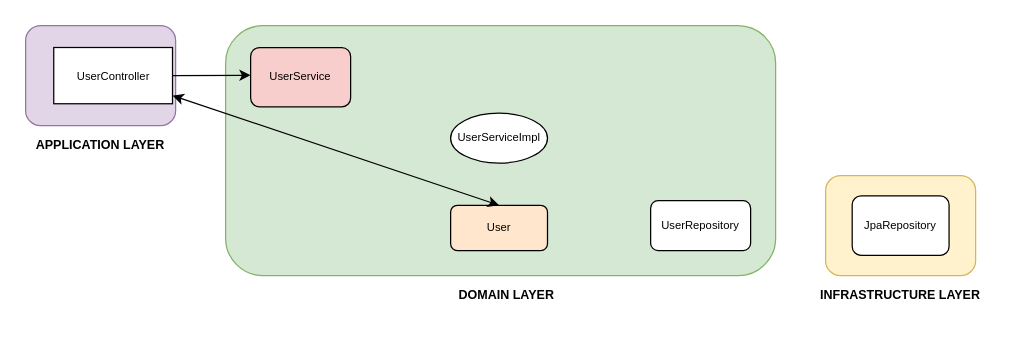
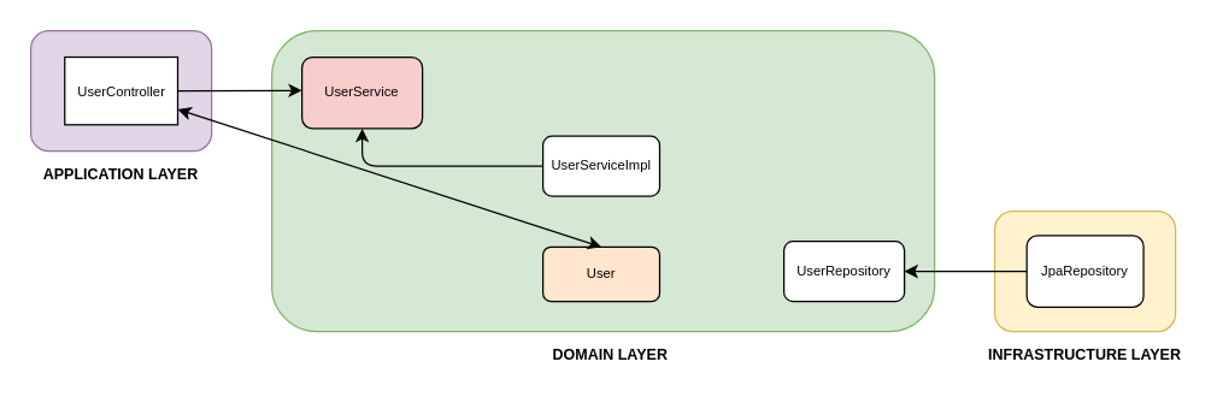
  <mxCell id="0" />
  <mxCell id="1" parent="0" />
  <mxCell id="2" value="" style="rounded=1;whiteSpace=wrap;html=1;fillColor=#e1d5e7;strokeColor=#9673a6;" vertex="1" parent="1"><mxGeometry x="20" y="20" width="120" height="80" as="geometry" /></mxCell>
  <mxCell id="3" value="" style="rounded=1;whiteSpace=wrap;html=1;fillColor=#d5e8d4;strokeColor=#82b366;" vertex="1" parent="1"><mxGeometry x="180" y="20" width="440" height="200" as="geometry" /></mxCell>
  <mxCell id="4" value="" style="rounded=1;whiteSpace=wrap;html=1;fillColor=#fff2cc;strokeColor=#d6b656;" vertex="1" parent="1"><mxGeometry x="660" y="140" width="120" height="80" as="geometry" /></mxCell>
  <mxCell id="5" value="&lt;font style=&quot;font-size: 10px;&quot;&gt;&lt;b&gt;APPLICATION LAYER&lt;/b&gt;&lt;/font&gt;" style="text;html=1;strokeColor=none;fillColor=none;align=center;verticalAlign=middle;whiteSpace=wrap;rounded=0;" vertex="1" parent="1"><mxGeometry x="20" y="100" width="120" height="30" as="geometry" /></mxCell>
  <mxCell id="6" value="&lt;font style=&quot;font-size: 10px;&quot;&gt;&lt;b&gt;DOMAIN LAYER&lt;/b&gt;&lt;/font&gt;" style="text;html=1;strokeColor=none;fillColor=none;align=center;verticalAlign=middle;whiteSpace=wrap;rounded=0;" vertex="1" parent="1"><mxGeometry x="345" y="220" width="120" height="30" as="geometry" /></mxCell>
  <mxCell id="7" value="&lt;font style=&quot;font-size: 10px;&quot;&gt;&lt;b&gt;INFRASTRUCTURE LAYER&lt;/b&gt;&lt;/font&gt;" style="text;html=1;strokeColor=none;fillColor=none;align=center;verticalAlign=middle;whiteSpace=wrap;rounded=0;" vertex="1" parent="1"><mxGeometry x="650" y="220" width="140" height="30" as="geometry" /></mxCell>
- <mxCell id="8" value="&lt;font size=&quot;1&quot; style=&quot;&quot;&gt;&lt;span style=&quot;font-size: 9px;&quot;&gt;UserController&lt;/span&gt;&lt;/font&gt;" style="rounded=0;whiteSpace=wrap;html=1;fontSize=10;" vertex="1" parent="1"><mxGeometry x="42.5" y="37.5" width="95" height="45" as="geometry" /></mxCell>
+ <mxCell id="8" value="&lt;font size=&quot;1&quot; style=&quot;&quot;&gt;&lt;span style=&quot;font-size: 9px;&quot;&gt;UserController&lt;/span&gt;&lt;/font&gt;" style="rounded=0;whiteSpace=wrap;html=1;fontSize=10;" vertex="1" parent="1"><mxGeometry x="42.5" y="37.5" width="75" height="45" as="geometry" /></mxCell>
  <mxCell id="9" value="UserService" style="rounded=1;whiteSpace=wrap;html=1;fontSize=9;fillColor=#f8cecc;" vertex="1" parent="1"><mxGeometry x="200" y="37.5" width="80" height="47.5" as="geometry" /></mxCell>
- <mxCell id="10" value="UserServiceImpl" style="ellipse;whiteSpace=wrap;html=1;fontSize=9;" vertex="1" parent="1"><mxGeometry x="360" y="90" width="77.5" height="40" as="geometry" /></mxCell>
+ <mxCell id="10" value="UserServiceImpl" style="rounded=1;whiteSpace=wrap;html=1;fontSize=9;" vertex="1" parent="1"><mxGeometry x="360" y="90" width="77.5" height="40" as="geometry" /></mxCell>
  <mxCell id="11" value="User" style="rounded=1;whiteSpace=wrap;html=1;fontSize=9;fillColor=#ffe6cc;" vertex="1" parent="1"><mxGeometry x="360" y="163.75" width="77.5" height="36.25" as="geometry" /></mxCell>
  <mxCell id="12" value="UserRepository" style="rounded=1;whiteSpace=wrap;html=1;fontSize=9;" vertex="1" parent="1"><mxGeometry x="520" y="160" width="80" height="40" as="geometry" /></mxCell>
  <mxCell id="13" value="JpaRepository" style="rounded=1;whiteSpace=wrap;html=1;fontSize=9;" vertex="1" parent="1"><mxGeometry x="681.25" y="156.25" width="77.5" height="47.5" as="geometry" /></mxCell>
  <mxCell id="14" value="" style="endArrow=classic;html=1;rounded=0;fontSize=9;exitX=1;exitY=0.5;exitDx=0;exitDy=0;entryX=0;entryY=0.468;entryDx=0;entryDy=0;entryPerimeter=0;" edge="1" parent="1" source="8" target="9"><mxGeometry width="50" height="50" relative="1" as="geometry"><mxPoint x="150" y="60" as="sourcePoint" /><mxPoint x="170" y="60" as="targetPoint" /></mxGeometry></mxCell>
+ <mxCell id="15" value="" style="endArrow=classic;html=1;rounded=1;fontSize=9;entryX=0.5;entryY=1;entryDx=0;entryDy=0;exitX=0;exitY=0.5;exitDx=0;exitDy=0;" edge="1" parent="1" source="10" target="9"><mxGeometry width="50" height="50" relative="1" as="geometry"><mxPoint x="250" y="180" as="sourcePoint" /><mxPoint x="300" y="130" as="targetPoint" /><Array as="points"><mxPoint x="240" y="110" /></Array></mxGeometry></mxCell>
  <mxCell id="16" value="" style="endArrow=classic;startArrow=classic;html=1;rounded=0;fontSize=9;exitX=0.5;exitY=0;exitDx=0;exitDy=0;" edge="1" parent="1" source="11" target="8"><mxGeometry width="50" height="50" relative="1" as="geometry"><mxPoint x="290" y="170" as="sourcePoint" /><mxPoint x="340" y="120" as="targetPoint" /></mxGeometry></mxCell>
+ <mxCell id="17" value="" style="endArrow=classic;html=1;rounded=1;fontSize=9;exitX=0;exitY=0.5;exitDx=0;exitDy=0;entryX=1;entryY=0.5;entryDx=0;entryDy=0;" edge="1" parent="1" source="13" target="12"><mxGeometry width="50" height="50" relative="1" as="geometry"><mxPoint x="580" y="160" as="sourcePoint" /><mxPoint x="630" y="110" as="targetPoint" /></mxGeometry></mxCell>
